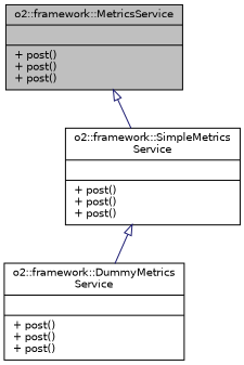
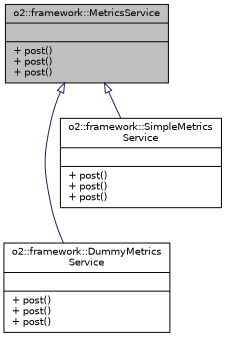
  digraph {
    node [color=black fontname=Helvetica fontsize=10 shape=record]
    edge [arrowtail=onormal color=midnightblue dir=back fontname=Helvetica fontsize=10 labelfontname=Helvetica labelfontsize=10 style=solid]
    n1 [fillcolor=grey75 fontcolor=black height=0.2 label="{o2::framework::MetricsService\n||+ post()\l+ post()\l+ post()\l}" style=filled width=0.4]
    n2 [height=0.2 label="{o2::framework::DummyMetrics\lService\n||+ post()\l+ post()\l+ post()\l}" width=0.4]
    n3 [height=0.2 label="{o2::framework::SimpleMetrics\lService\n||+ post()\l+ post()\l+ post()\l}" width=0.4]
-   n3 -> n2
+   n1 -> n2
    n1 -> n3
  }
